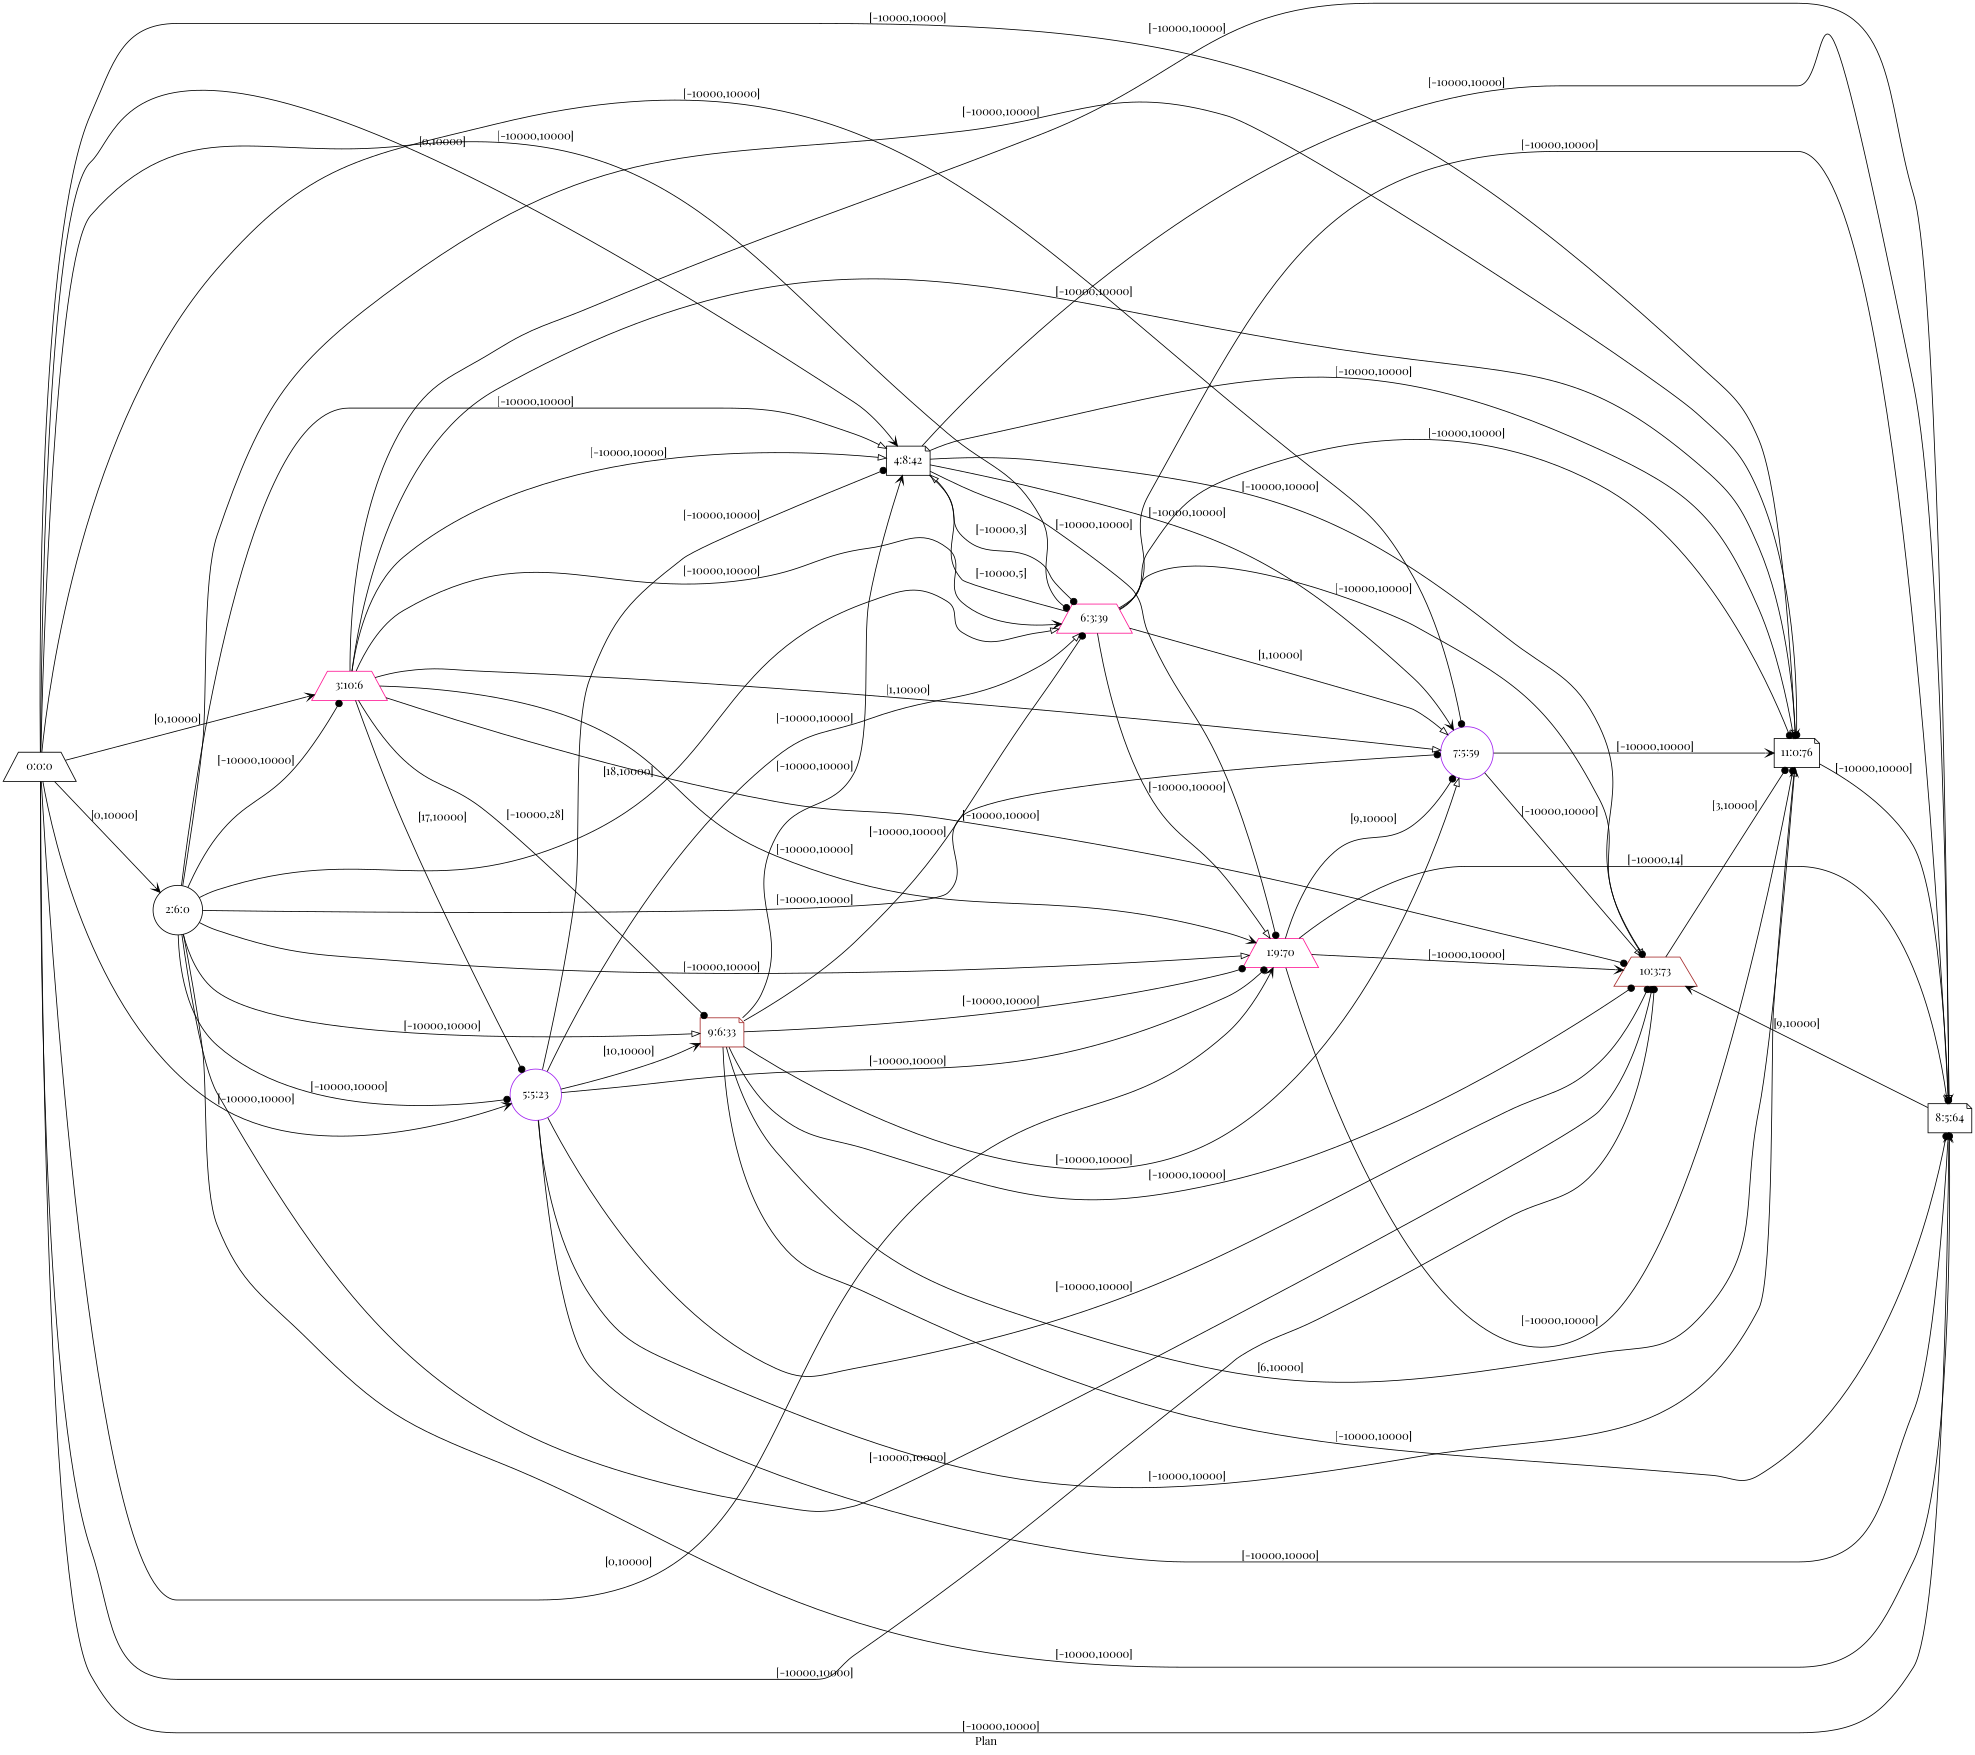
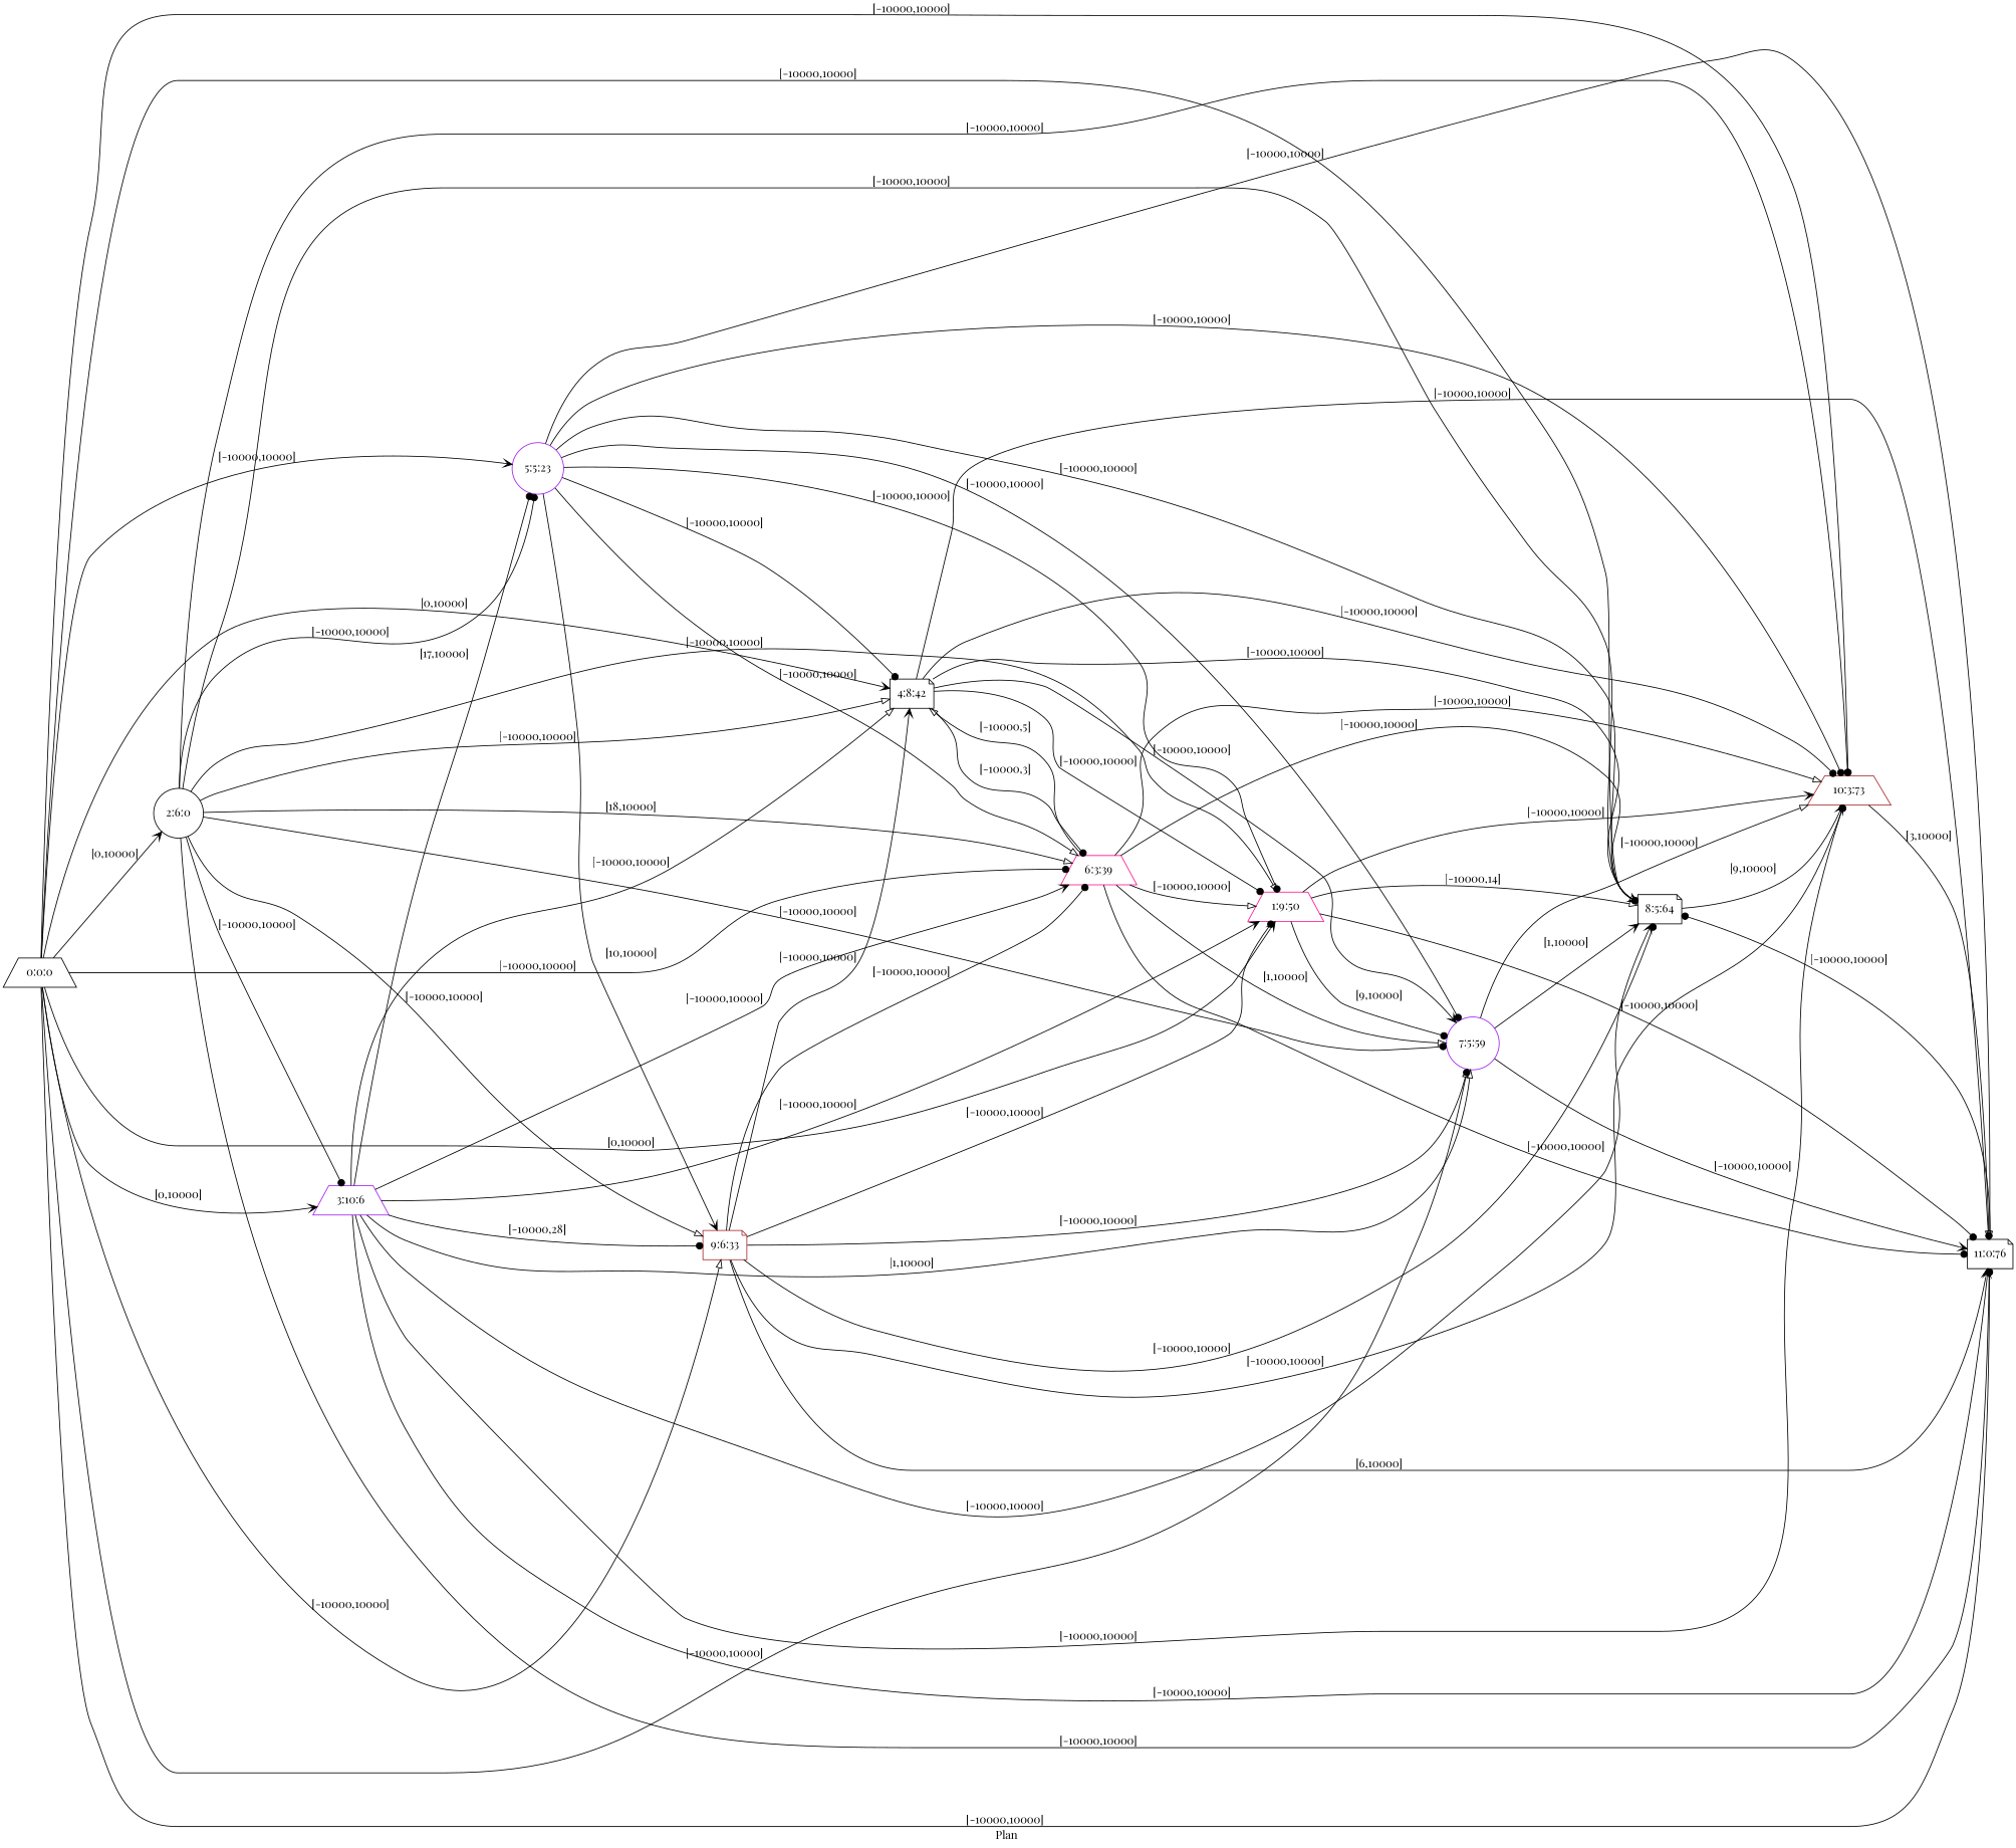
  digraph {
    fldt=0.391246
    fontname="Playfair Display"
    label="Plan "
    nodesep=.45
    rankdir=LR
    node [color=black fontname="Playfair Display" shape=trapezium]
    edge [arrowhead=dot fontname="Playfair Display"]
-   "1:9:50" [color=deeppink label="1:9:70"]
+   "1:9:50" [color=deeppink]
    "0:0:0"
    "2:6:0" [shape=circle]
-   "3:10:6" [color=deeppink]
+   "3:10:6" [color=purple]
    "4:8:42" [shape=note]
    "5:5:23" [color=purple shape=circle]
    "6:3:39" [color=deeppink]
    "7:5:59" [color=purple shape=circle]
    "8:5:64" [shape=note]
    "9:6:33" [color=brown shape=note]
    "10:3:73" [color=brown]
    "11:0:76" [shape=note]
    "1:9:50" -> "7:5:59" [label="[9,10000]"]
    "1:9:50" -> "8:5:64" [arrowhead=onormal label="[-10000,14]"]
    "1:9:50" -> "10:3:73" [arrowhead=vee label="[-10000,10000]"]
    "1:9:50" -> "11:0:76" [label="[-10000,10000]"]
    "0:0:0" -> "1:9:50" [arrowhead=vee label="[0,10000]"]
    "0:0:0" -> "2:6:0" [arrowhead=vee label="[0,10000]"]
    "0:0:0" -> "3:10:6" [arrowhead=vee label="[0,10000]"]
    "0:0:0" -> "4:8:42" [arrowhead=vee label="[0,10000]"]
    "0:0:0" -> "5:5:23" [arrowhead=vee label="[-10000,10000]"]
    "0:0:0" -> "6:3:39" [label="[-10000,10000]"]
    "0:0:0" -> "7:5:59" [label="[-10000,10000]"]
    "0:0:0" -> "8:5:64" [arrowhead=vee label="[-10000,10000]"]
+   "0:0:0" -> "9:6:33" [arrowhead=onormal label="[-10000,10000]"]
    "0:0:0" -> "10:3:73" [label="[-10000,10000]"]
    "0:0:0" -> "11:0:76" [label="[-10000,10000]"]
    "2:6:0" -> "1:9:50" [arrowhead=onormal label="[-10000,10000]"]
    "2:6:0" -> "3:10:6" [label="[-10000,10000]"]
    "2:6:0" -> "4:8:42" [arrowhead=onormal label="[-10000,10000]"]
    "2:6:0" -> "5:5:23" [label="[-10000,10000]"]
    "2:6:0" -> "6:3:39" [arrowhead=onormal label="[18,10000]"]
    "2:6:0" -> "7:5:59" [label="[-10000,10000]"]
    "2:6:0" -> "8:5:64" [label="[-10000,10000]"]
    "2:6:0" -> "9:6:33" [arrowhead=onormal label="[-10000,10000]"]
    "2:6:0" -> "10:3:73" [label="[-10000,10000]"]
    "2:6:0" -> "11:0:76" [label="[-10000,10000]"]
    "3:10:6" -> "1:9:50" [arrowhead=vee label="[-10000,10000]"]
    "3:10:6" -> "4:8:42" [arrowhead=onormal label="[-10000,10000]"]
    "3:10:6" -> "5:5:23" [label="[17,10000]"]
    "3:10:6" -> "6:3:39" [arrowhead=vee label="[-10000,10000]"]
    "3:10:6" -> "7:5:59" [arrowhead=onormal label="[1,10000]"]
    "3:10:6" -> "8:5:64" [arrowhead=vee label="[-10000,10000]"]
    "3:10:6" -> "9:6:33" [label="[-10000,28]"]
    "3:10:6" -> "10:3:73" [label="[-10000,10000]"]
    "3:10:6" -> "11:0:76" [arrowhead=vee label="[-10000,10000]"]
    "4:8:42" -> "1:9:50" [label="[-10000,10000]"]
    "4:8:42" -> "6:3:39" [label="[-10000,3]"]
    "4:8:42" -> "7:5:59" [arrowhead=vee label="[-10000,10000]"]
    "4:8:42" -> "8:5:64" [arrowhead=onormal label="[-10000,10000]"]
    "4:8:42" -> "10:3:73" [label="[-10000,10000]"]
    "4:8:42" -> "11:0:76" [arrowhead=onormal label="[-10000,10000]"]
    "5:5:23" -> "1:9:50" [label="[-10000,10000]"]
    "5:5:23" -> "4:8:42" [label="[-10000,10000]"]
    "5:5:23" -> "6:3:39" [arrowhead=onormal label="[-10000,10000]"]
+   "5:5:23" -> "7:5:59" [label="[-10000,10000]"]
    "5:5:23" -> "8:5:64" [arrowhead=vee label="[-10000,10000]"]
    "5:5:23" -> "9:6:33" [arrowhead=vee label="[10,10000]"]
    "5:5:23" -> "10:3:73" [label="[-10000,10000]"]
    "5:5:23" -> "11:0:76" [arrowhead=onormal label="[-10000,10000]"]
    "6:3:39" -> "1:9:50" [arrowhead=onormal label="[-10000,10000]"]
    "6:3:39" -> "4:8:42" [arrowhead=onormal label="[-10000,5]"]
    "6:3:39" -> "7:5:59" [arrowhead=onormal label="[1,10000]"]
    "6:3:39" -> "8:5:64" [label="[-10000,10000]"]
    "6:3:39" -> "10:3:73" [arrowhead=onormal label="[-10000,10000]"]
    "6:3:39" -> "11:0:76" [label="[-10000,10000]"]
+   "7:5:59" -> "8:5:64" [arrowhead=vee label="[1,10000]"]
    "7:5:59" -> "10:3:73" [arrowhead=onormal label="[-10000,10000]"]
    "7:5:59" -> "11:0:76" [arrowhead=vee label="[-10000,10000]"]
    "8:5:64" -> "10:3:73" [arrowhead=vee label="[9,10000]"]
    "9:6:33" -> "1:9:50" [label="[-10000,10000]"]
    "9:6:33" -> "4:8:42" [arrowhead=vee label="[-10000,10000]"]
    "9:6:33" -> "6:3:39" [label="[-10000,10000]"]
    "9:6:33" -> "7:5:59" [arrowhead=onormal label="[-10000,10000]"]
    "9:6:33" -> "8:5:64" [label="[-10000,10000]"]
    "9:6:33" -> "10:3:73" [label="[-10000,10000]"]
    "9:6:33" -> "11:0:76" [arrowhead=vee label="[6,10000]"]
    "10:3:73" -> "11:0:76" [label="[3,10000]"]
    "11:0:76" -> "8:5:64" [label="[-10000,10000]"]
  }
